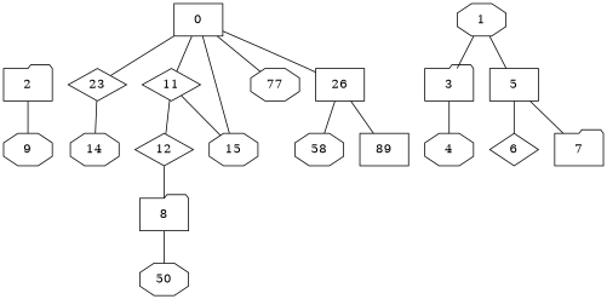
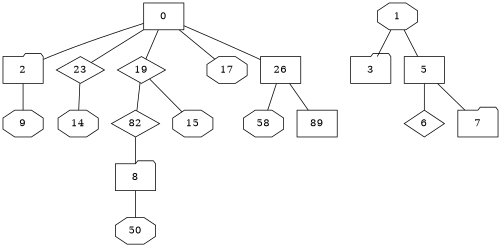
  graph {
    node [shape=octagon]
    0 [shape=box]
    2 [shape=folder]
-   11 [shape=diamond]
+   11 [shape=diamond label=19]
    n4 [label=23 shape=diamond]
    n5 [label=26 shape=box]
-   17 [label=77]
+   17
    3 [shape=folder]
    1
    5 [shape=box]
    9
-   12 [shape=diamond]
+   12 [shape=diamond label=82]
    15
    14
    n14 [label=58]
    n15 [label=89 shape=box]
-   4
    6 [shape=diamond]
    7 [shape=folder]
    8 [shape=folder]
    n20 [label=50]
-   0 -- 15
+   0 -- 2
    0 -- 11
    0 -- n4
    0 -- n5
    0 -- 17
    2 -- 9
    11 -- 12
    11 -- 15
    n4 -- 14
    n5 -- n14
    n5 -- n15
-   3 -- 4
    1 -- 3
    1 -- 5
    5 -- 6
    5 -- 7
    12 -- 8
    8 -- n20
  }
